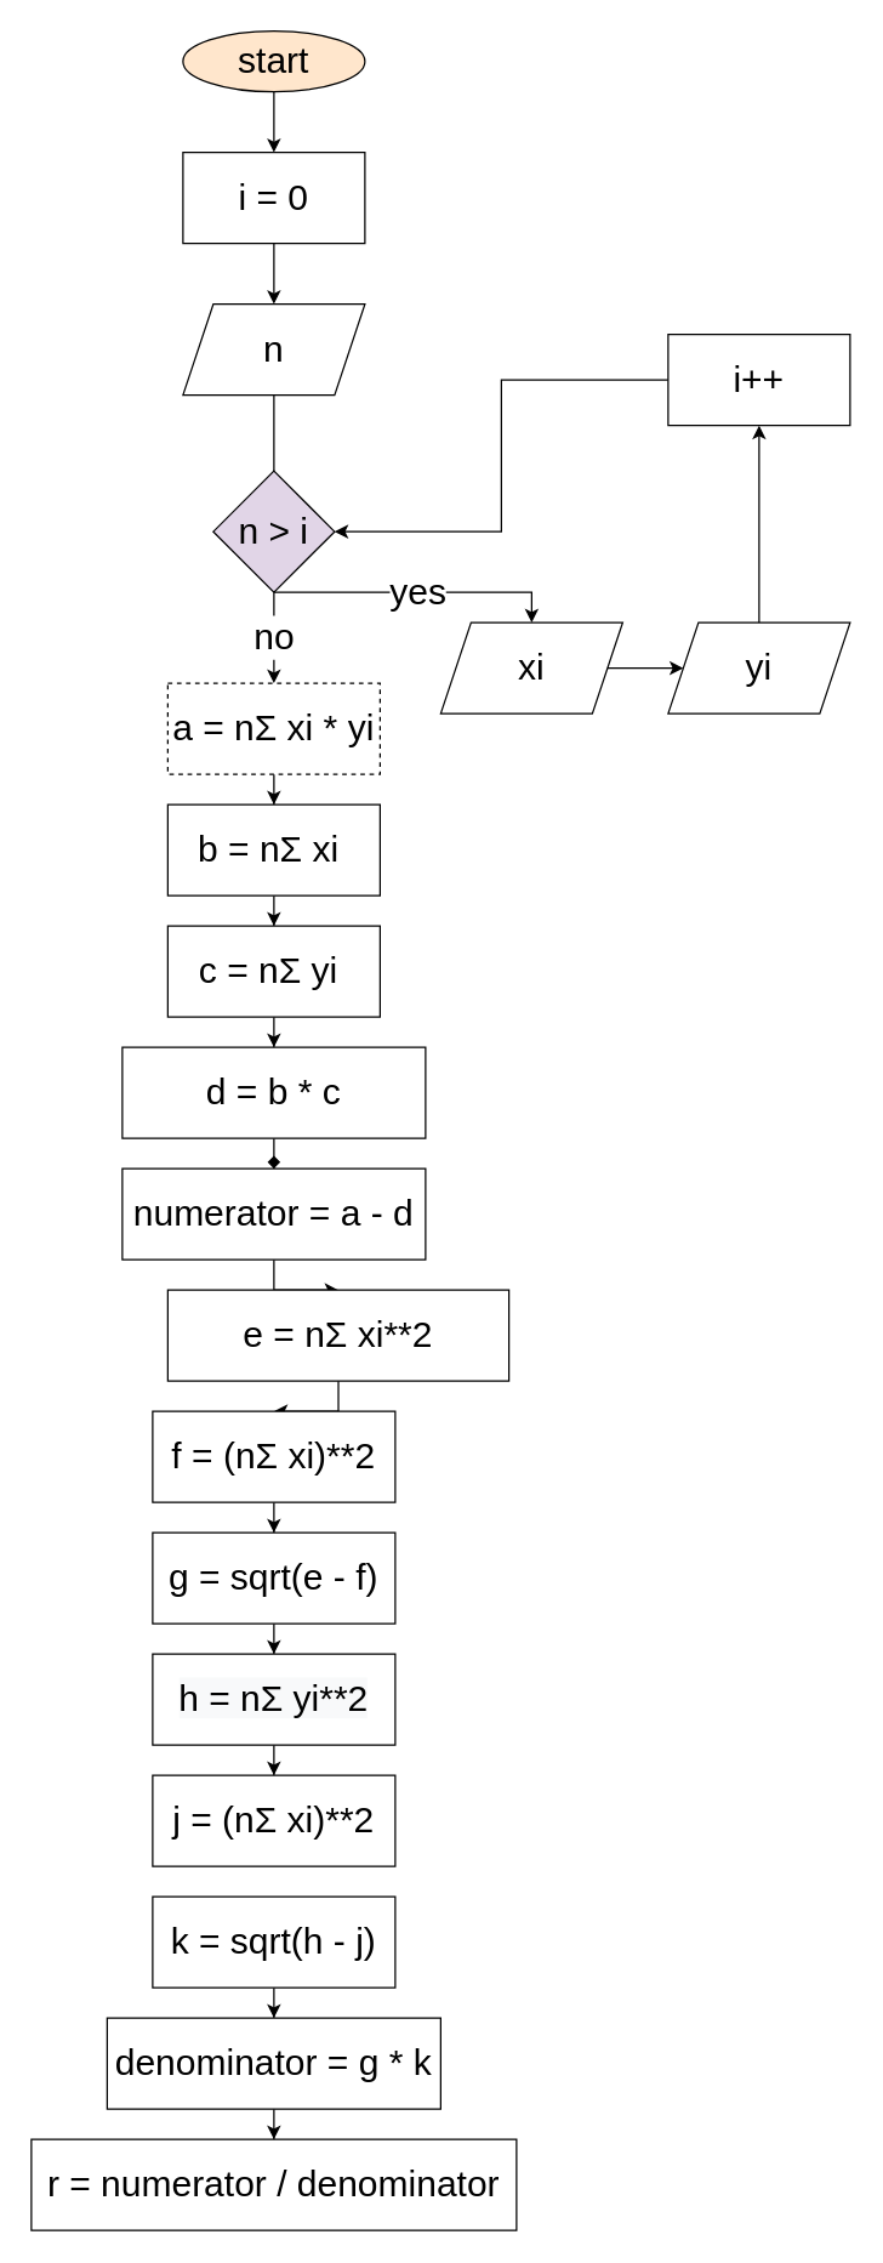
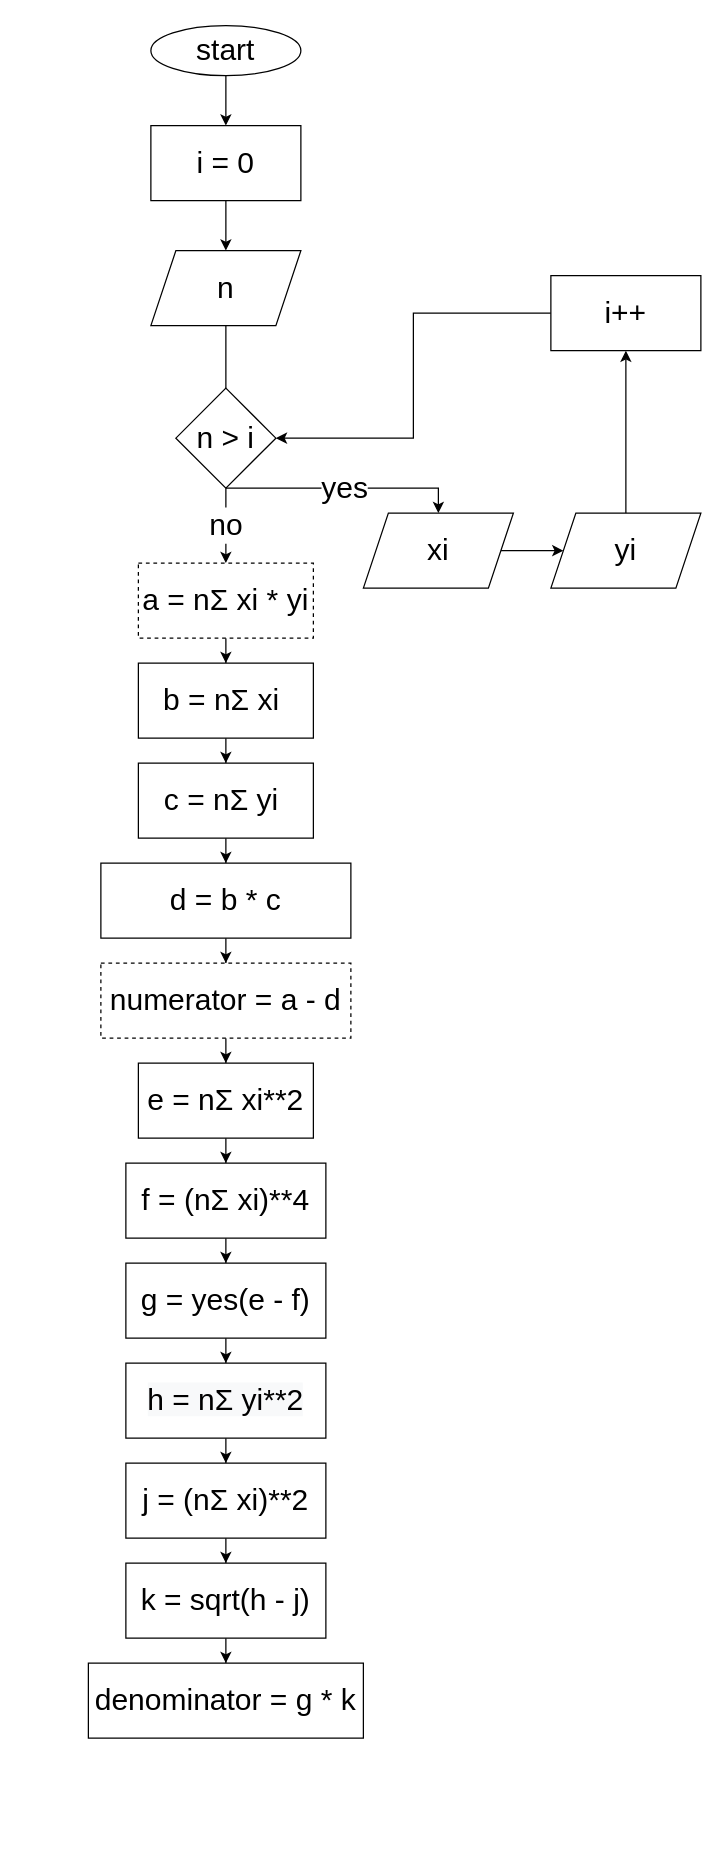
  <mxCell id="0" />
  <mxCell id="1" parent="0" />
  <mxCell id="2" value="" style="edgeStyle=orthogonalEdgeStyle;rounded=0;orthogonalLoop=1;jettySize=auto;html=1;fontSize=24;startArrow=none;" parent="1" source="9" target="6" edge="1"><mxGeometry relative="1" as="geometry" /></mxCell>
  <mxCell id="3" value="" style="edgeStyle=orthogonalEdgeStyle;rounded=0;orthogonalLoop=1;jettySize=auto;html=1;fontSize=24;" parent="1" source="4" target="9" edge="1"><mxGeometry relative="1" as="geometry" /></mxCell>
- <mxCell id="4" value="&lt;font style=&quot;font-size: 24px;&quot;&gt;start&lt;/font&gt;" style="ellipse;whiteSpace=wrap;html=1;fillColor=#ffe6cc;" parent="1" vertex="1"><mxGeometry x="120" width="120" height="40" as="geometry" y="20" /></mxCell>
+ <mxCell id="4" value="&lt;font style=&quot;font-size: 24px;&quot;&gt;start&lt;/font&gt;" style="ellipse;whiteSpace=wrap;html=1;" parent="1" vertex="1"><mxGeometry x="120" width="120" height="40" as="geometry" y="20" /></mxCell>
  <mxCell id="5" value="yes" style="edgeStyle=orthogonalEdgeStyle;rounded=0;orthogonalLoop=1;jettySize=auto;html=1;fontSize=24;startArrow=none;" parent="1" source="15" target="8" edge="1"><mxGeometry relative="1" as="geometry"><Array as="points"><mxPoint x="350" y="390" /></Array></mxGeometry></mxCell>
  <mxCell id="6" value="&lt;font style=&quot;font-size: 24px;&quot;&gt;n&lt;/font&gt;" style="shape=parallelogram;perimeter=parallelogramPerimeter;whiteSpace=wrap;html=1;fixedSize=1;" parent="1" vertex="1"><mxGeometry x="120" y="200" width="120" height="60" as="geometry" /></mxCell>
  <mxCell id="7" value="" style="edgeStyle=orthogonalEdgeStyle;rounded=0;orthogonalLoop=1;jettySize=auto;html=1;fontSize=24;" parent="1" source="8" target="13" edge="1"><mxGeometry relative="1" as="geometry" /></mxCell>
  <mxCell id="8" value="xi" style="shape=parallelogram;perimeter=parallelogramPerimeter;whiteSpace=wrap;html=1;fixedSize=1;fontSize=24;" parent="1" vertex="1"><mxGeometry x="290" y="410" width="120" height="60" as="geometry" /></mxCell>
  <mxCell id="9" value="i = 0" style="rounded=0;whiteSpace=wrap;html=1;fontSize=24;" parent="1" vertex="1"><mxGeometry x="120" y="100" width="120" height="60" as="geometry" /></mxCell>
  <mxCell id="10" style="edgeStyle=orthogonalEdgeStyle;rounded=0;orthogonalLoop=1;jettySize=auto;html=1;entryX=1;entryY=0.5;entryDx=0;entryDy=0;fontSize=24;" parent="1" source="11" target="15" edge="1"><mxGeometry relative="1" as="geometry" /></mxCell>
  <mxCell id="11" value="&lt;font style=&quot;font-size: 24px;&quot;&gt;i++&lt;/font&gt;" style="whiteSpace=wrap;html=1;" parent="1" vertex="1"><mxGeometry x="440" y="220" width="120" height="60" as="geometry" /></mxCell>
  <mxCell id="12" style="edgeStyle=orthogonalEdgeStyle;rounded=0;orthogonalLoop=1;jettySize=auto;html=1;entryX=0.5;entryY=1;entryDx=0;entryDy=0;fontSize=24;" parent="1" source="13" target="11" edge="1"><mxGeometry relative="1" as="geometry" /></mxCell>
  <mxCell id="13" value="yi" style="shape=parallelogram;perimeter=parallelogramPerimeter;whiteSpace=wrap;html=1;fixedSize=1;fontSize=24;" parent="1" vertex="1"><mxGeometry x="440" y="410" width="120" height="60" as="geometry" /></mxCell>
  <mxCell id="14" value="no" style="edgeStyle=orthogonalEdgeStyle;rounded=0;orthogonalLoop=1;jettySize=auto;html=1;fontSize=24;" parent="1" source="15" target="18" edge="1"><mxGeometry relative="1" as="geometry" /></mxCell>
- <mxCell id="15" value="&lt;span style=&quot;font-size: 24px;&quot;&gt;n &amp;gt; i&lt;/span&gt;" style="rhombus;whiteSpace=wrap;html=1;fillColor=#e1d5e7;" parent="1" vertex="1"><mxGeometry x="140" y="310" width="80" height="80" as="geometry" /></mxCell>
+ <mxCell id="15" value="&lt;span style=&quot;font-size: 24px;&quot;&gt;n &amp;gt; i&lt;/span&gt;" style="rhombus;whiteSpace=wrap;html=1;" parent="1" vertex="1"><mxGeometry x="140" y="310" width="80" height="80" as="geometry" /></mxCell>
  <mxCell id="16" value="" style="edgeStyle=orthogonalEdgeStyle;rounded=0;orthogonalLoop=1;jettySize=auto;html=1;fontSize=24;endArrow=none;" parent="1" source="6" target="15" edge="1"><mxGeometry relative="1" as="geometry"><mxPoint x="180" y="260" as="sourcePoint" /><mxPoint x="180" y="370" as="targetPoint" /></mxGeometry></mxCell>
  <mxCell id="17" value="" style="edgeStyle=orthogonalEdgeStyle;rounded=0;orthogonalLoop=1;jettySize=auto;html=1;fontSize=24;" edge="1" parent="1" source="18" target="20"><mxGeometry relative="1" as="geometry" /></mxCell>
  <mxCell id="18" value="&lt;font style=&quot;font-size: 24px;&quot;&gt;a = nΣ xi * yi&lt;/font&gt;" style="whiteSpace=wrap;html=1;dashed=1;" parent="1" vertex="1"><mxGeometry x="110" y="450" width="140" height="60" as="geometry" /></mxCell>
  <mxCell id="19" value="" style="edgeStyle=orthogonalEdgeStyle;rounded=0;orthogonalLoop=1;jettySize=auto;html=1;fontSize=24;" edge="1" parent="1" source="20" target="22"><mxGeometry relative="1" as="geometry" /></mxCell>
  <mxCell id="20" value="&lt;font style=&quot;font-size: 24px;&quot;&gt;b =&amp;nbsp;nΣ xi&amp;nbsp;&lt;/font&gt;" style="whiteSpace=wrap;html=1;" vertex="1" parent="1"><mxGeometry x="110" y="530" width="140" height="60" as="geometry" /></mxCell>
  <mxCell id="21" value="" style="edgeStyle=orthogonalEdgeStyle;rounded=0;orthogonalLoop=1;jettySize=auto;html=1;fontSize=24;" edge="1" parent="1" source="22" target="24"><mxGeometry relative="1" as="geometry" /></mxCell>
  <mxCell id="22" value="&lt;font style=&quot;font-size: 24px;&quot;&gt;c =&amp;nbsp;nΣ yi&amp;nbsp;&lt;/font&gt;" style="whiteSpace=wrap;html=1;" vertex="1" parent="1"><mxGeometry x="110" y="610" width="140" height="60" as="geometry" /></mxCell>
- <mxCell id="23" value="" style="edgeStyle=orthogonalEdgeStyle;rounded=0;orthogonalLoop=1;jettySize=auto;html=1;fontSize=24;endArrow=diamond;" edge="1" parent="1" source="24" target="26"><mxGeometry relative="1" as="geometry" /></mxCell>
+ <mxCell id="23" value="" style="edgeStyle=orthogonalEdgeStyle;rounded=0;orthogonalLoop=1;jettySize=auto;html=1;fontSize=24;" edge="1" parent="1" source="24" target="26"><mxGeometry relative="1" as="geometry" /></mxCell>
  <mxCell id="24" value="&lt;font style=&quot;font-size: 24px;&quot;&gt;d = b * c&lt;/font&gt;" style="whiteSpace=wrap;html=1;" vertex="1" parent="1"><mxGeometry x="80" y="690" width="200" height="60" as="geometry" /></mxCell>
  <mxCell id="25" value="" style="edgeStyle=orthogonalEdgeStyle;rounded=0;orthogonalLoop=1;jettySize=auto;html=1;fontSize=24;" edge="1" parent="1" source="26" target="28"><mxGeometry relative="1" as="geometry" /></mxCell>
- <mxCell id="26" value="&lt;span style=&quot;font-size: 24px;&quot;&gt;numerator&amp;nbsp;&lt;/span&gt;&lt;span style=&quot;font-size: 24px;&quot;&gt;= a - d&lt;/span&gt;" style="whiteSpace=wrap;html=1;" vertex="1" parent="1"><mxGeometry x="80" y="770" width="200" height="60" as="geometry" /></mxCell>
+ <mxCell id="26" value="&lt;span style=&quot;font-size: 24px;&quot;&gt;numerator&amp;nbsp;&lt;/span&gt;&lt;span style=&quot;font-size: 24px;&quot;&gt;= a - d&lt;/span&gt;" style="whiteSpace=wrap;html=1;dashed=1;" vertex="1" parent="1"><mxGeometry x="80" y="770" width="200" height="60" as="geometry" /></mxCell>
  <mxCell id="27" value="" style="edgeStyle=orthogonalEdgeStyle;rounded=0;orthogonalLoop=1;jettySize=auto;html=1;fontSize=24;" edge="1" parent="1" source="28" target="30"><mxGeometry relative="1" as="geometry" /></mxCell>
- <mxCell id="28" value="&lt;font style=&quot;font-size: 24px;&quot;&gt;e = nΣ xi**2&lt;/font&gt;" style="whiteSpace=wrap;html=1;" vertex="1" parent="1"><mxGeometry x="110" y="850" width="225" height="60" as="geometry" /></mxCell>
+ <mxCell id="28" value="&lt;font style=&quot;font-size: 24px;&quot;&gt;e = nΣ xi**2&lt;/font&gt;" style="whiteSpace=wrap;html=1;" vertex="1" parent="1"><mxGeometry x="110" y="850" width="140" height="60" as="geometry" /></mxCell>
  <mxCell id="29" value="" style="edgeStyle=orthogonalEdgeStyle;rounded=0;orthogonalLoop=1;jettySize=auto;html=1;fontSize=24;" edge="1" parent="1" source="30" target="32"><mxGeometry relative="1" as="geometry" /></mxCell>
- <mxCell id="30" value="&lt;font style=&quot;font-size: 24px;&quot;&gt;f = (nΣ xi)**2&lt;/font&gt;" style="whiteSpace=wrap;html=1;" vertex="1" parent="1"><mxGeometry x="100" y="930" width="160" height="60" as="geometry" /></mxCell>
+ <mxCell id="30" value="&lt;font style=&quot;font-size: 24px;&quot;&gt;f = (nΣ xi)**4&lt;/font&gt;" style="whiteSpace=wrap;html=1;" vertex="1" parent="1"><mxGeometry x="100" y="930" width="160" height="60" as="geometry" /></mxCell>
  <mxCell id="31" value="" style="edgeStyle=orthogonalEdgeStyle;rounded=0;orthogonalLoop=1;jettySize=auto;html=1;fontSize=24;" edge="1" parent="1" source="32" target="34"><mxGeometry relative="1" as="geometry" /></mxCell>
- <mxCell id="32" value="&lt;font style=&quot;font-size: 24px;&quot;&gt;g = sqrt(e - f)&lt;/font&gt;" style="whiteSpace=wrap;html=1;" vertex="1" parent="1"><mxGeometry x="100" y="1010" width="160" height="60" as="geometry" /></mxCell>
+ <mxCell id="32" value="&lt;font style=&quot;font-size: 24px;&quot;&gt;g = yes(e - f)&lt;/font&gt;" style="whiteSpace=wrap;html=1;" vertex="1" parent="1"><mxGeometry x="100" y="1010" width="160" height="60" as="geometry" /></mxCell>
  <mxCell id="33" value="" style="edgeStyle=orthogonalEdgeStyle;rounded=0;orthogonalLoop=1;jettySize=auto;html=1;fontSize=24;" edge="1" parent="1" source="34" target="36"><mxGeometry relative="1" as="geometry" /></mxCell>
  <mxCell id="34" value="&lt;span style=&quot;color: rgb(0, 0, 0); font-family: Helvetica; font-size: 24px; font-style: normal; font-variant-ligatures: normal; font-variant-caps: normal; font-weight: 400; letter-spacing: normal; orphans: 2; text-align: center; text-indent: 0px; text-transform: none; widows: 2; word-spacing: 0px; -webkit-text-stroke-width: 0px; background-color: rgb(248, 249, 250); text-decoration-thickness: initial; text-decoration-style: initial; text-decoration-color: initial; float: none; display: inline !important;&quot;&gt;h = nΣ yi**2&lt;/span&gt;&lt;br&gt;" style="whiteSpace=wrap;html=1;" vertex="1" parent="1"><mxGeometry x="100" y="1090" width="160" height="60" as="geometry" /></mxCell>
+ <mxCell id="35" value="" style="edgeStyle=orthogonalEdgeStyle;rounded=0;orthogonalLoop=1;jettySize=auto;html=1;fontSize=24;" edge="1" parent="1" source="36" target="38"><mxGeometry relative="1" as="geometry" /></mxCell>
  <mxCell id="36" value="&lt;span style=&quot;font-size: 24px;&quot;&gt;j = (nΣ xi)**2&lt;/span&gt;" style="whiteSpace=wrap;html=1;" vertex="1" parent="1"><mxGeometry x="100" y="1170" width="160" height="60" as="geometry" /></mxCell>
  <mxCell id="37" value="" style="edgeStyle=orthogonalEdgeStyle;rounded=0;orthogonalLoop=1;jettySize=auto;html=1;fontSize=24;" edge="1" parent="1" source="38" target="40"><mxGeometry relative="1" as="geometry" /></mxCell>
  <mxCell id="38" value="&lt;font style=&quot;font-size: 24px;&quot;&gt;k = sqrt(h - j)&lt;/font&gt;" style="whiteSpace=wrap;html=1;" vertex="1" parent="1"><mxGeometry x="100" y="1250" width="160" height="60" as="geometry" /></mxCell>
- <mxCell id="39" value="" style="edgeStyle=orthogonalEdgeStyle;rounded=0;orthogonalLoop=1;jettySize=auto;html=1;fontSize=24;" edge="1" parent="1" source="40" target="41"><mxGeometry relative="1" as="geometry" /></mxCell>
  <mxCell id="40" value="&lt;font style=&quot;font-size: 24px;&quot;&gt;denominator = g * k&lt;/font&gt;" style="whiteSpace=wrap;html=1;" vertex="1" parent="1"><mxGeometry x="70" y="1330" width="220" height="60" as="geometry" /></mxCell>
- <mxCell id="41" value="&lt;font style=&quot;font-size: 24px;&quot;&gt;r =&amp;nbsp;numerator / denominator&lt;/font&gt;" style="whiteSpace=wrap;html=1;" vertex="1" parent="1"><mxGeometry x="20" y="1410" width="320" height="60" as="geometry" /></mxCell>
